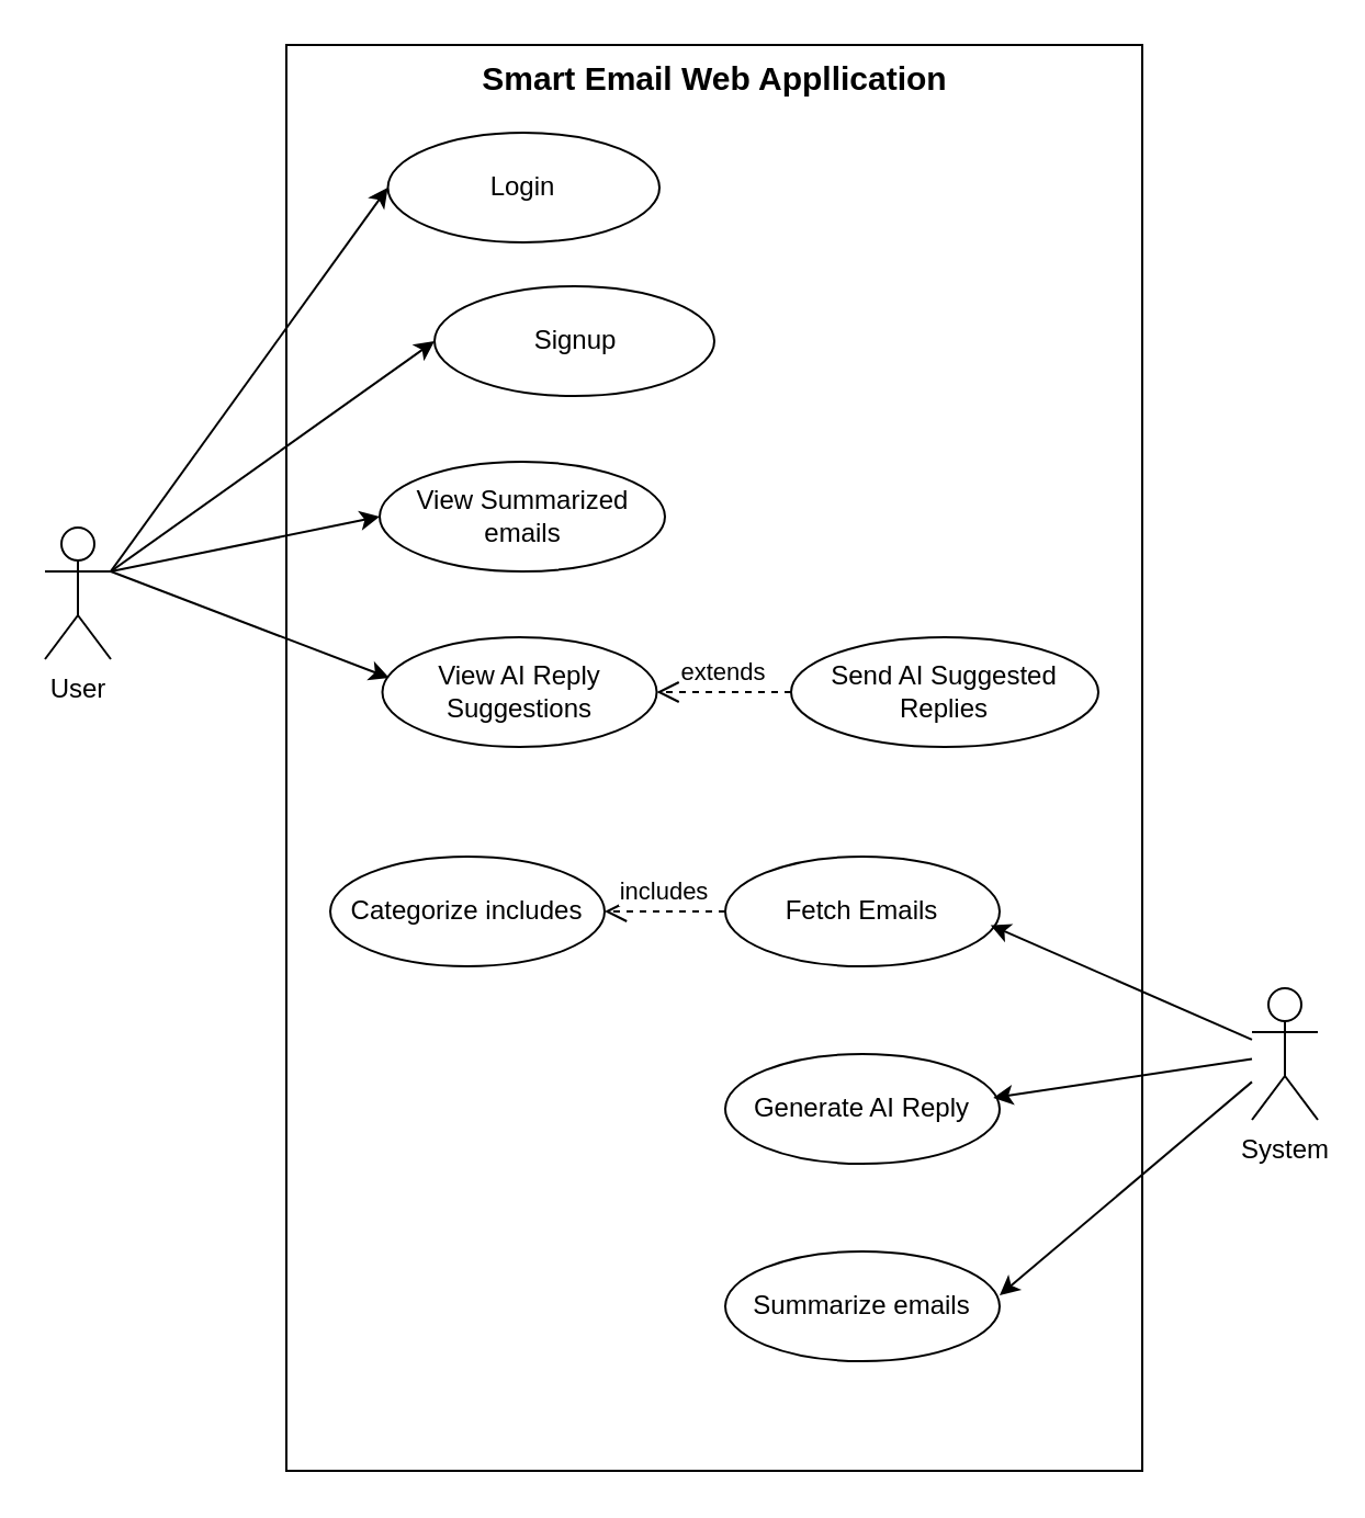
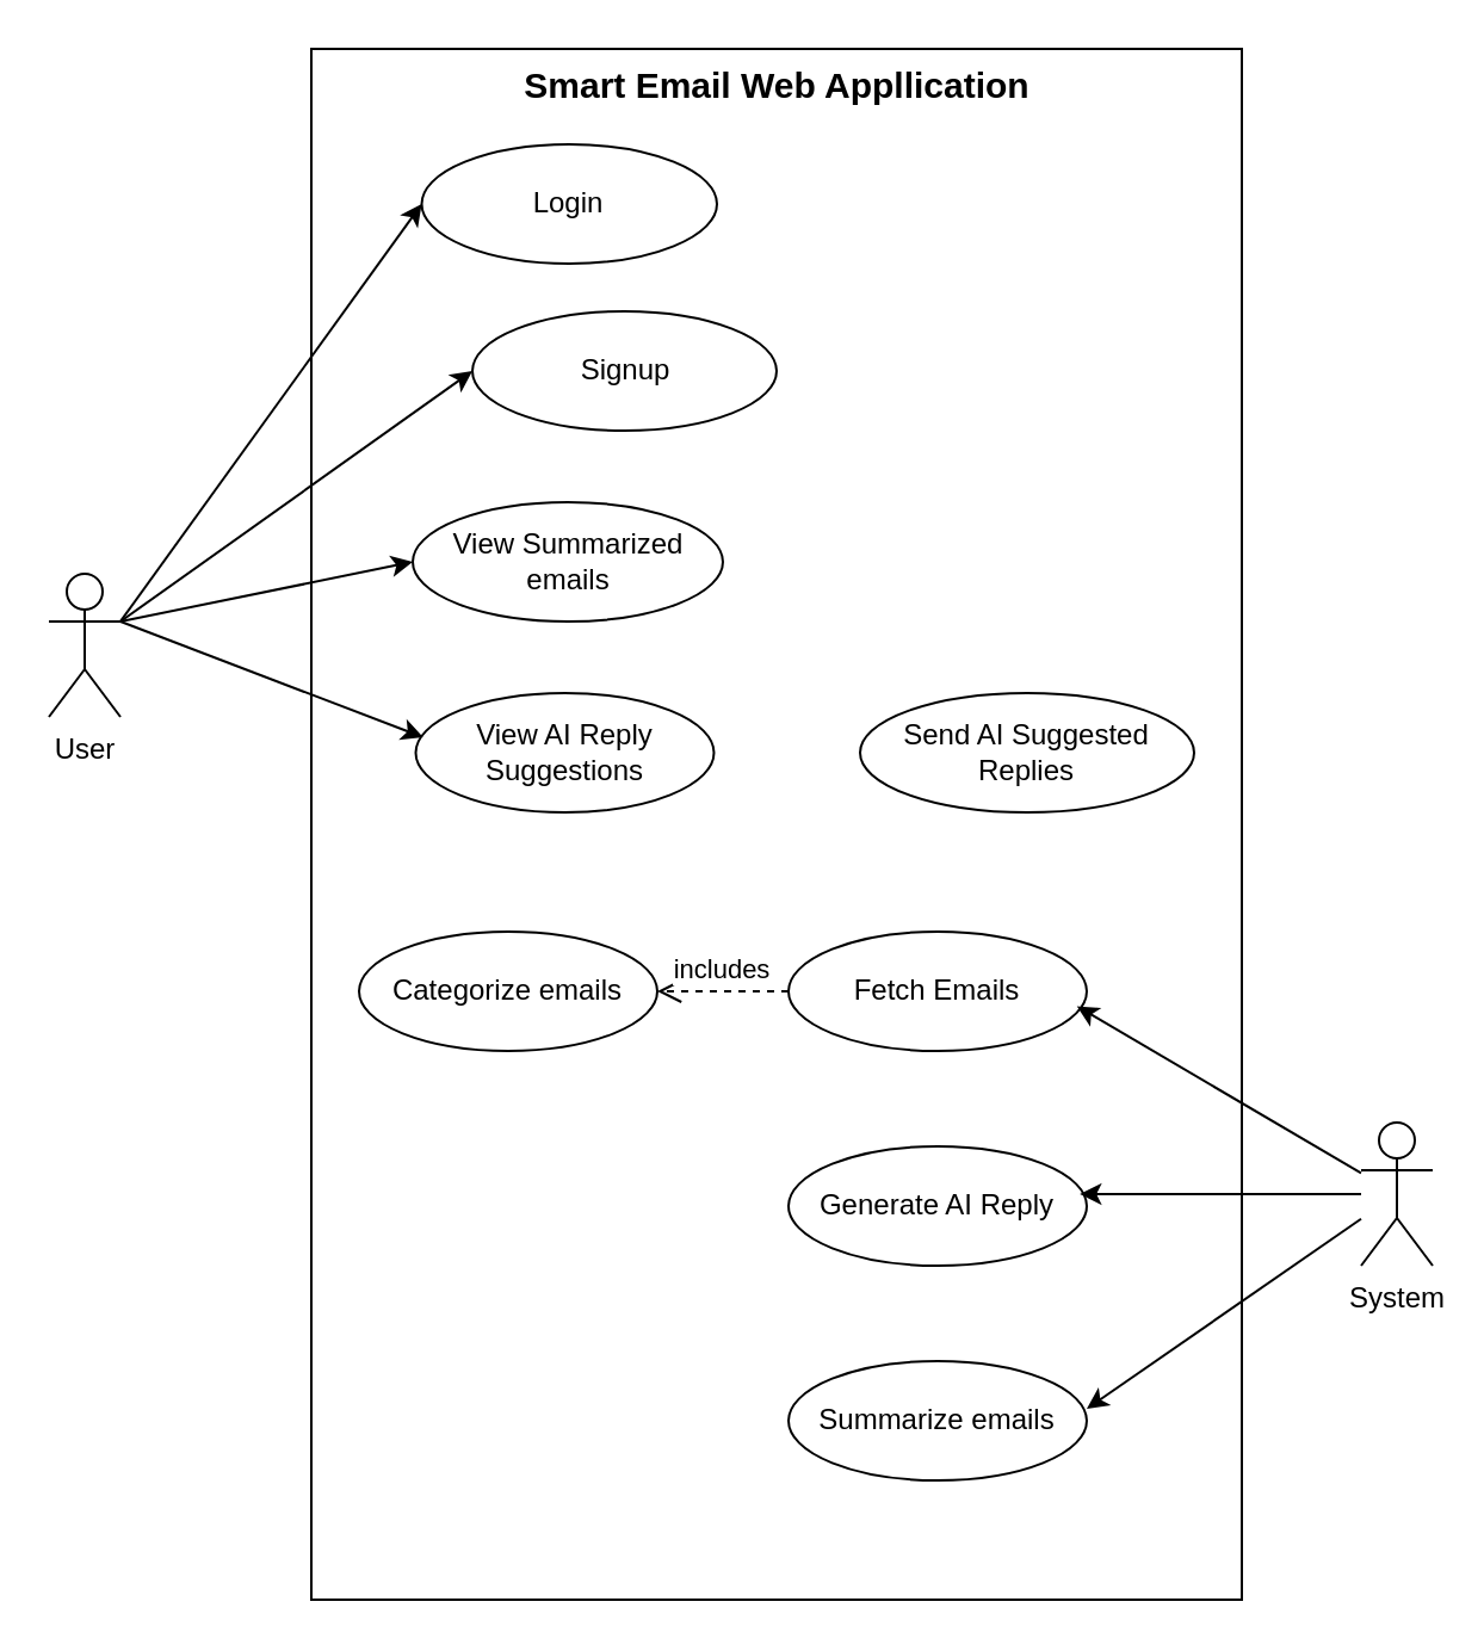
  <mxCell id="0" />
  <mxCell id="1" parent="0" />
  <mxCell id="2" value="" style="rounded=0;whiteSpace=wrap;html=1;" vertex="1" parent="1"><mxGeometry x="130" y="20" width="390" height="650" as="geometry" /></mxCell>
  <mxCell id="3" value="User" style="shape=umlActor;verticalLabelPosition=bottom;verticalAlign=top;html=1;outlineConnect=0;" vertex="1" parent="1"><mxGeometry x="20" y="240" width="30" height="60" as="geometry" /></mxCell>
  <mxCell id="4" value="Login" style="ellipse;whiteSpace=wrap;html=1;" vertex="1" parent="1"><mxGeometry x="176.25" y="60" width="123.75" height="50" as="geometry" /></mxCell>
  <mxCell id="5" value="Signup" style="ellipse;whiteSpace=wrap;html=1;" vertex="1" parent="1"><mxGeometry x="197.5" y="130" width="127.5" height="50" as="geometry" /></mxCell>
  <mxCell id="6" value="View Summarized emails" style="ellipse;whiteSpace=wrap;html=1;" vertex="1" parent="1"><mxGeometry x="172.5" y="210" width="130" height="50" as="geometry" /></mxCell>
  <mxCell id="7" value="View AI Reply Suggestions" style="ellipse;whiteSpace=wrap;html=1;" vertex="1" parent="1"><mxGeometry x="173.75" y="290" width="125" height="50" as="geometry" /></mxCell>
  <mxCell id="8" value="Send AI Suggested Replies" style="ellipse;whiteSpace=wrap;html=1;" vertex="1" parent="1"><mxGeometry x="360" y="290" width="140" height="50" as="geometry" /></mxCell>
  <mxCell id="9" value="Fetch Emails" style="ellipse;whiteSpace=wrap;html=1;" vertex="1" parent="1"><mxGeometry x="330" y="390" width="125" height="50" as="geometry" /></mxCell>
  <mxCell id="10" value="Generate AI Reply" style="ellipse;whiteSpace=wrap;html=1;" vertex="1" parent="1"><mxGeometry x="330" y="480" width="125" height="50" as="geometry" /></mxCell>
  <mxCell id="11" value="Summarize emails" style="ellipse;whiteSpace=wrap;html=1;" vertex="1" parent="1"><mxGeometry x="330" y="570" width="125" height="50" as="geometry" /></mxCell>
- <mxCell id="12" value="Categorize includes" style="ellipse;whiteSpace=wrap;html=1;" vertex="1" parent="1"><mxGeometry x="150" y="390" width="125" height="50" as="geometry" /></mxCell>
- <mxCell id="13" value="System" style="shape=umlActor;verticalLabelPosition=bottom;verticalAlign=top;html=1;outlineConnect=0;" vertex="1" parent="1"><mxGeometry x="570" y="450" width="30" height="60" as="geometry" /></mxCell>
- <mxCell id="14" value="extends" style="html=1;verticalAlign=bottom;endArrow=open;dashed=1;endSize=8;curved=0;rounded=0;exitX=0;exitY=0.5;exitDx=0;exitDy=0;" edge="1" parent="1" source="8" target="7"><mxGeometry relative="1" as="geometry"><mxPoint x="370" y="310" as="sourcePoint" /><mxPoint x="290" y="310" as="targetPoint" /></mxGeometry></mxCell>
+ <mxCell id="12" value="Categorize emails" style="ellipse;whiteSpace=wrap;html=1;" vertex="1" parent="1"><mxGeometry x="150" y="390" width="125" height="50" as="geometry" /></mxCell>
+ <mxCell id="13" value="System" style="shape=umlActor;verticalLabelPosition=bottom;verticalAlign=top;html=1;outlineConnect=0;" vertex="1" parent="1"><mxGeometry x="570" y="470" width="30" height="60" as="geometry" /></mxCell>
  <mxCell id="15" value="includes" style="html=1;verticalAlign=bottom;endArrow=open;dashed=1;endSize=8;curved=0;rounded=0;exitX=0;exitY=0.5;exitDx=0;exitDy=0;entryX=1;entryY=0.5;entryDx=0;entryDy=0;" edge="1" parent="1" source="9" target="12"><mxGeometry relative="1" as="geometry"><mxPoint x="351" y="380" as="sourcePoint" /><mxPoint x="290" y="380" as="targetPoint" /></mxGeometry></mxCell>
  <mxCell id="16" value="" style="endArrow=classic;html=1;rounded=0;entryX=0.967;entryY=0.625;entryDx=0;entryDy=0;entryPerimeter=0;" edge="1" parent="1" source="13" target="9"><mxGeometry width="50" height="50" relative="1" as="geometry"><mxPoint x="350" y="450" as="sourcePoint" /><mxPoint x="400" y="400" as="targetPoint" /></mxGeometry></mxCell>
  <mxCell id="17" value="" style="endArrow=classic;html=1;rounded=0;entryX=0.977;entryY=0.4;entryDx=0;entryDy=0;entryPerimeter=0;" edge="1" parent="1" source="13" target="10"><mxGeometry width="50" height="50" relative="1" as="geometry"><mxPoint x="574" y="570" as="sourcePoint" /><mxPoint x="455" y="500" as="targetPoint" /></mxGeometry></mxCell>
  <mxCell id="18" value="" style="endArrow=classic;html=1;rounded=0;entryX=0.977;entryY=0.4;entryDx=0;entryDy=0;entryPerimeter=0;" edge="1" parent="1" source="13"><mxGeometry width="50" height="50" relative="1" as="geometry"><mxPoint x="573" y="590" as="sourcePoint" /><mxPoint x="455" y="590" as="targetPoint" /></mxGeometry></mxCell>
  <mxCell id="19" value="" style="endArrow=classic;html=1;rounded=0;entryX=0;entryY=0.5;entryDx=0;entryDy=0;exitX=1;exitY=0.333;exitDx=0;exitDy=0;exitPerimeter=0;" edge="1" parent="1" source="3" target="4"><mxGeometry width="50" height="50" relative="1" as="geometry"><mxPoint x="119" y="180" as="sourcePoint" /><mxPoint x="0" y="110" as="targetPoint" /></mxGeometry></mxCell>
  <mxCell id="20" value="" style="endArrow=classic;html=1;rounded=0;entryX=0;entryY=0.5;entryDx=0;entryDy=0;" edge="1" parent="1" target="5"><mxGeometry width="50" height="50" relative="1" as="geometry"><mxPoint x="50" y="260" as="sourcePoint" /><mxPoint x="186" y="95" as="targetPoint" /></mxGeometry></mxCell>
  <mxCell id="21" value="" style="endArrow=classic;html=1;rounded=0;entryX=0;entryY=0.5;entryDx=0;entryDy=0;" edge="1" parent="1" target="6"><mxGeometry width="50" height="50" relative="1" as="geometry"><mxPoint x="50" y="260" as="sourcePoint" /><mxPoint x="196" y="105" as="targetPoint" /></mxGeometry></mxCell>
  <mxCell id="22" value="" style="endArrow=classic;html=1;rounded=0;entryX=0.025;entryY=0.371;entryDx=0;entryDy=0;entryPerimeter=0;" edge="1" parent="1" target="7"><mxGeometry width="50" height="50" relative="1" as="geometry"><mxPoint x="50" y="260" as="sourcePoint" /><mxPoint x="183" y="245" as="targetPoint" /></mxGeometry></mxCell>
  <mxCell id="23" value="&lt;font style=&quot;font-size: 15px;&quot;&gt;&lt;b&gt;Smart Email Web Appllication&lt;/b&gt;&lt;/font&gt;" style="text;html=1;align=center;verticalAlign=middle;whiteSpace=wrap;rounded=0;" vertex="1" parent="1"><mxGeometry x="207.5" y="20" width="235" height="30" as="geometry" /></mxCell>
